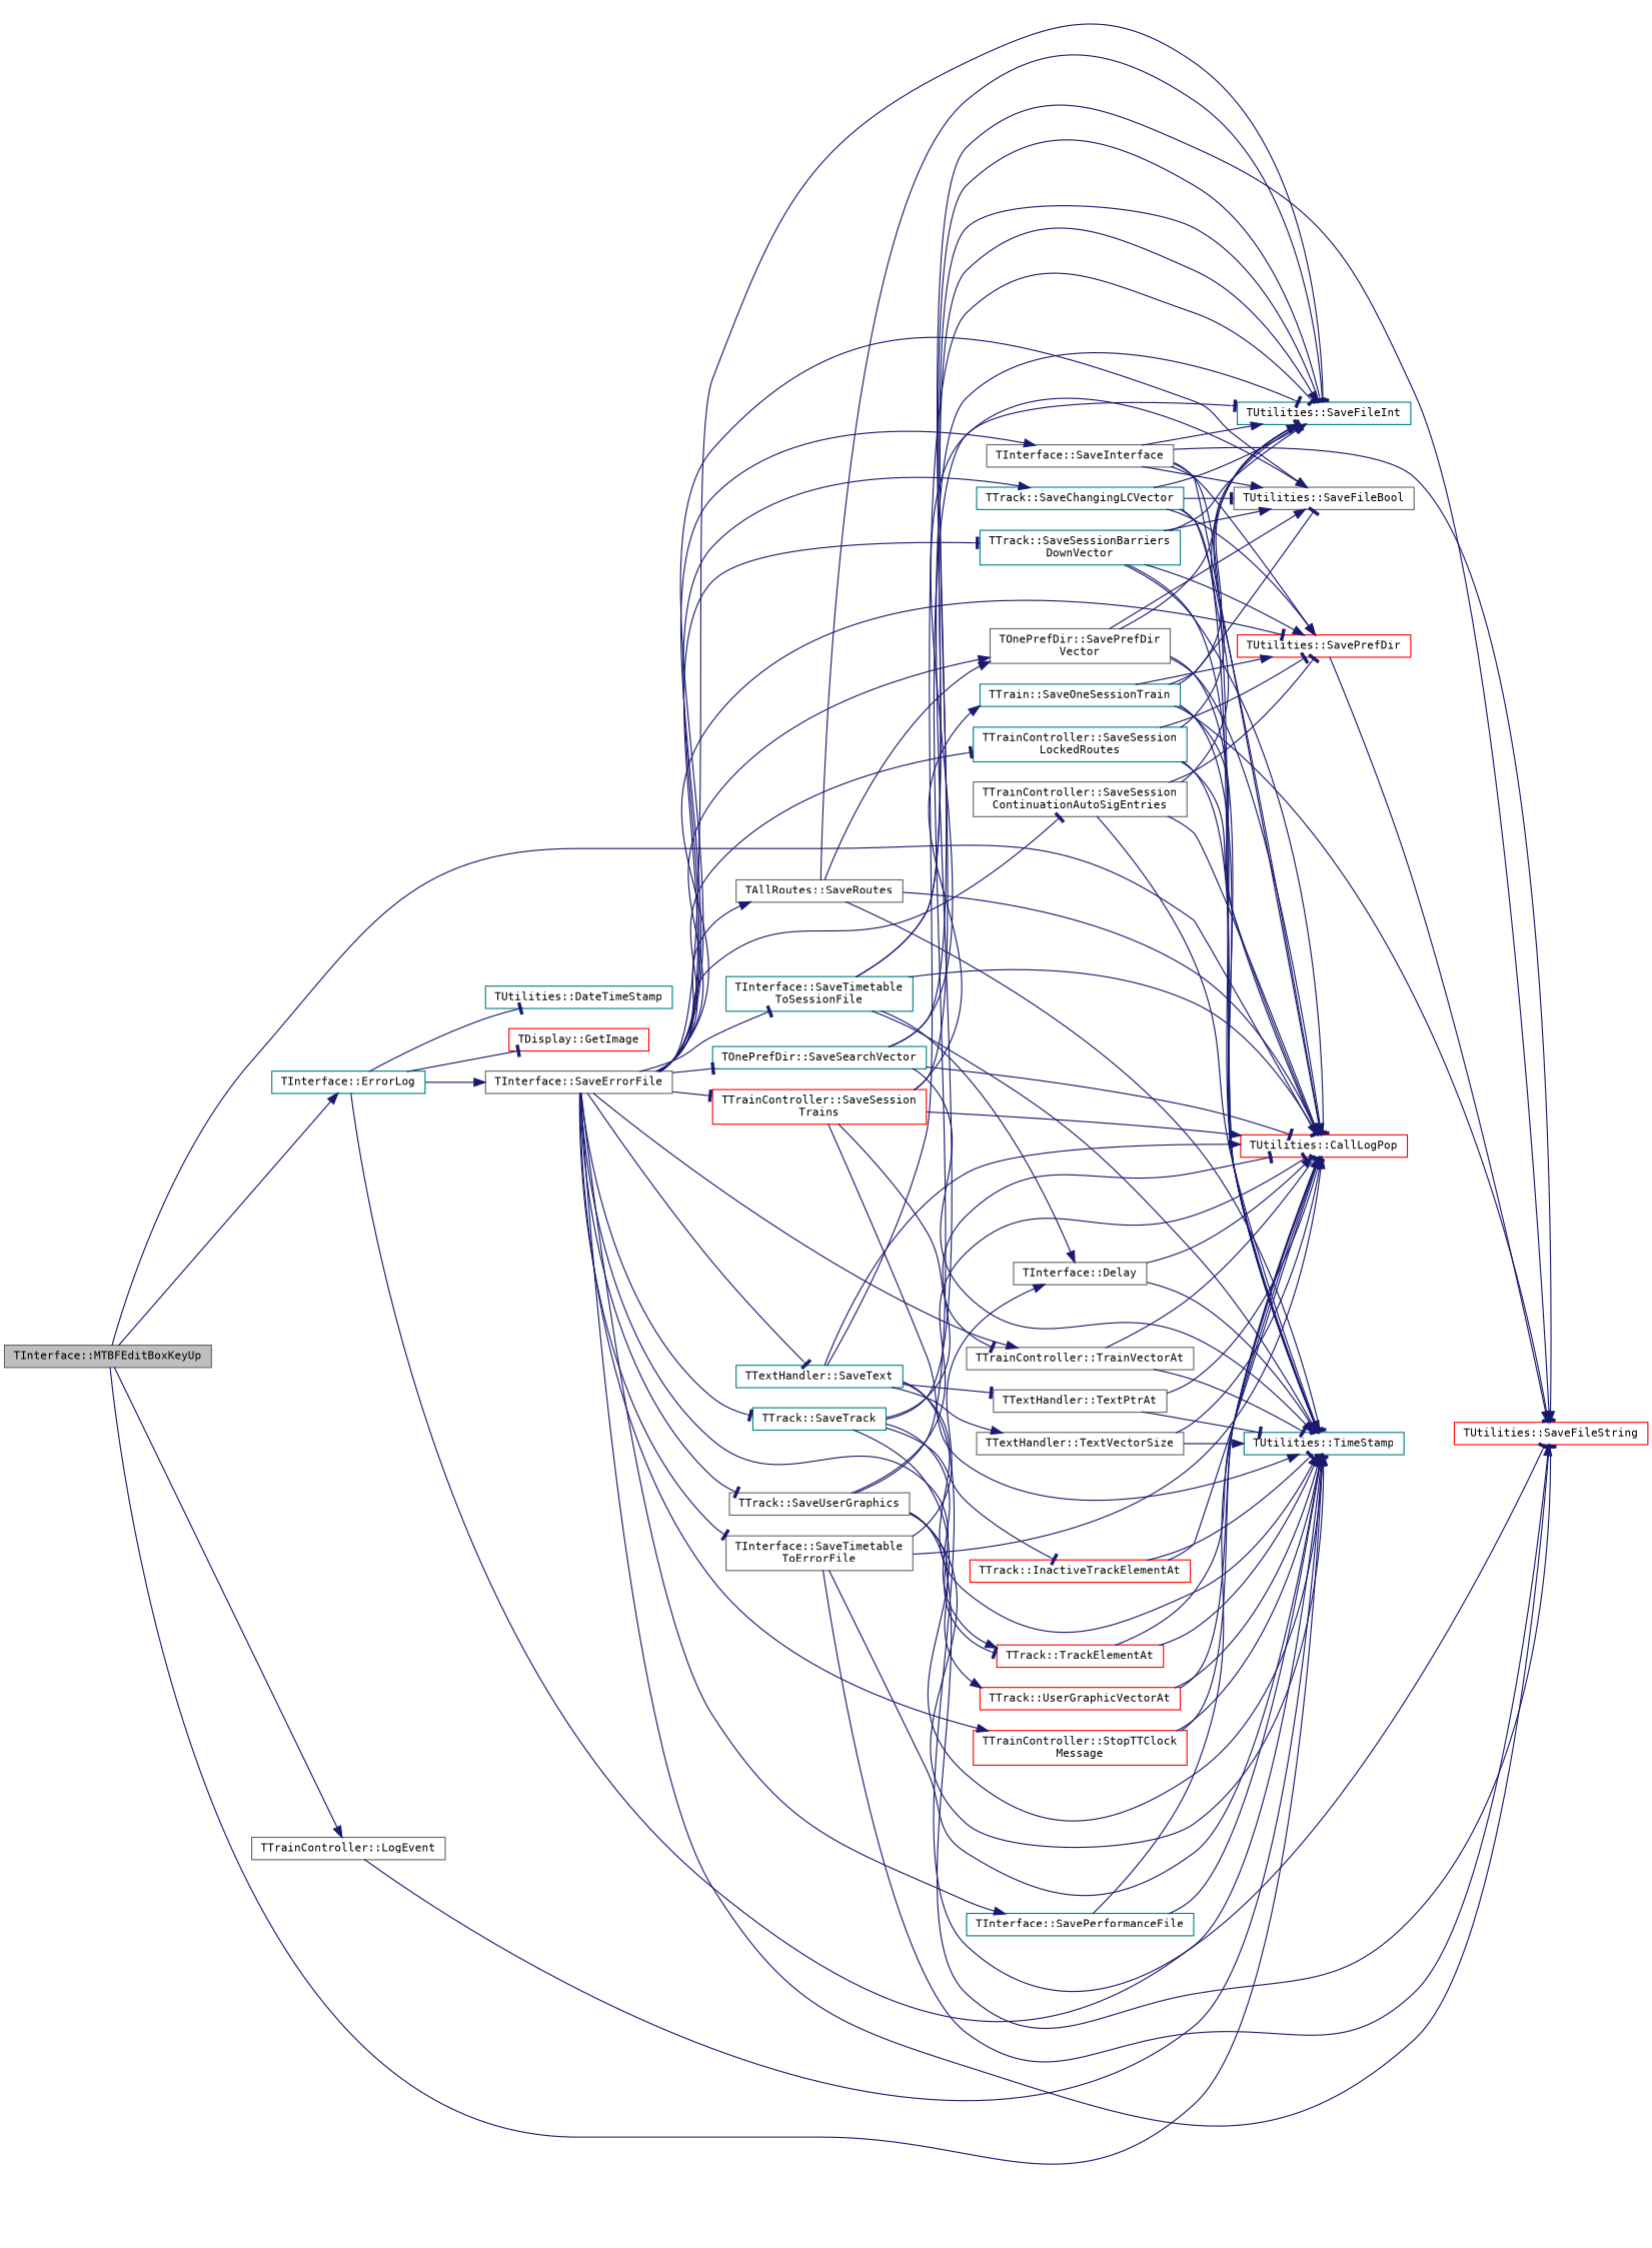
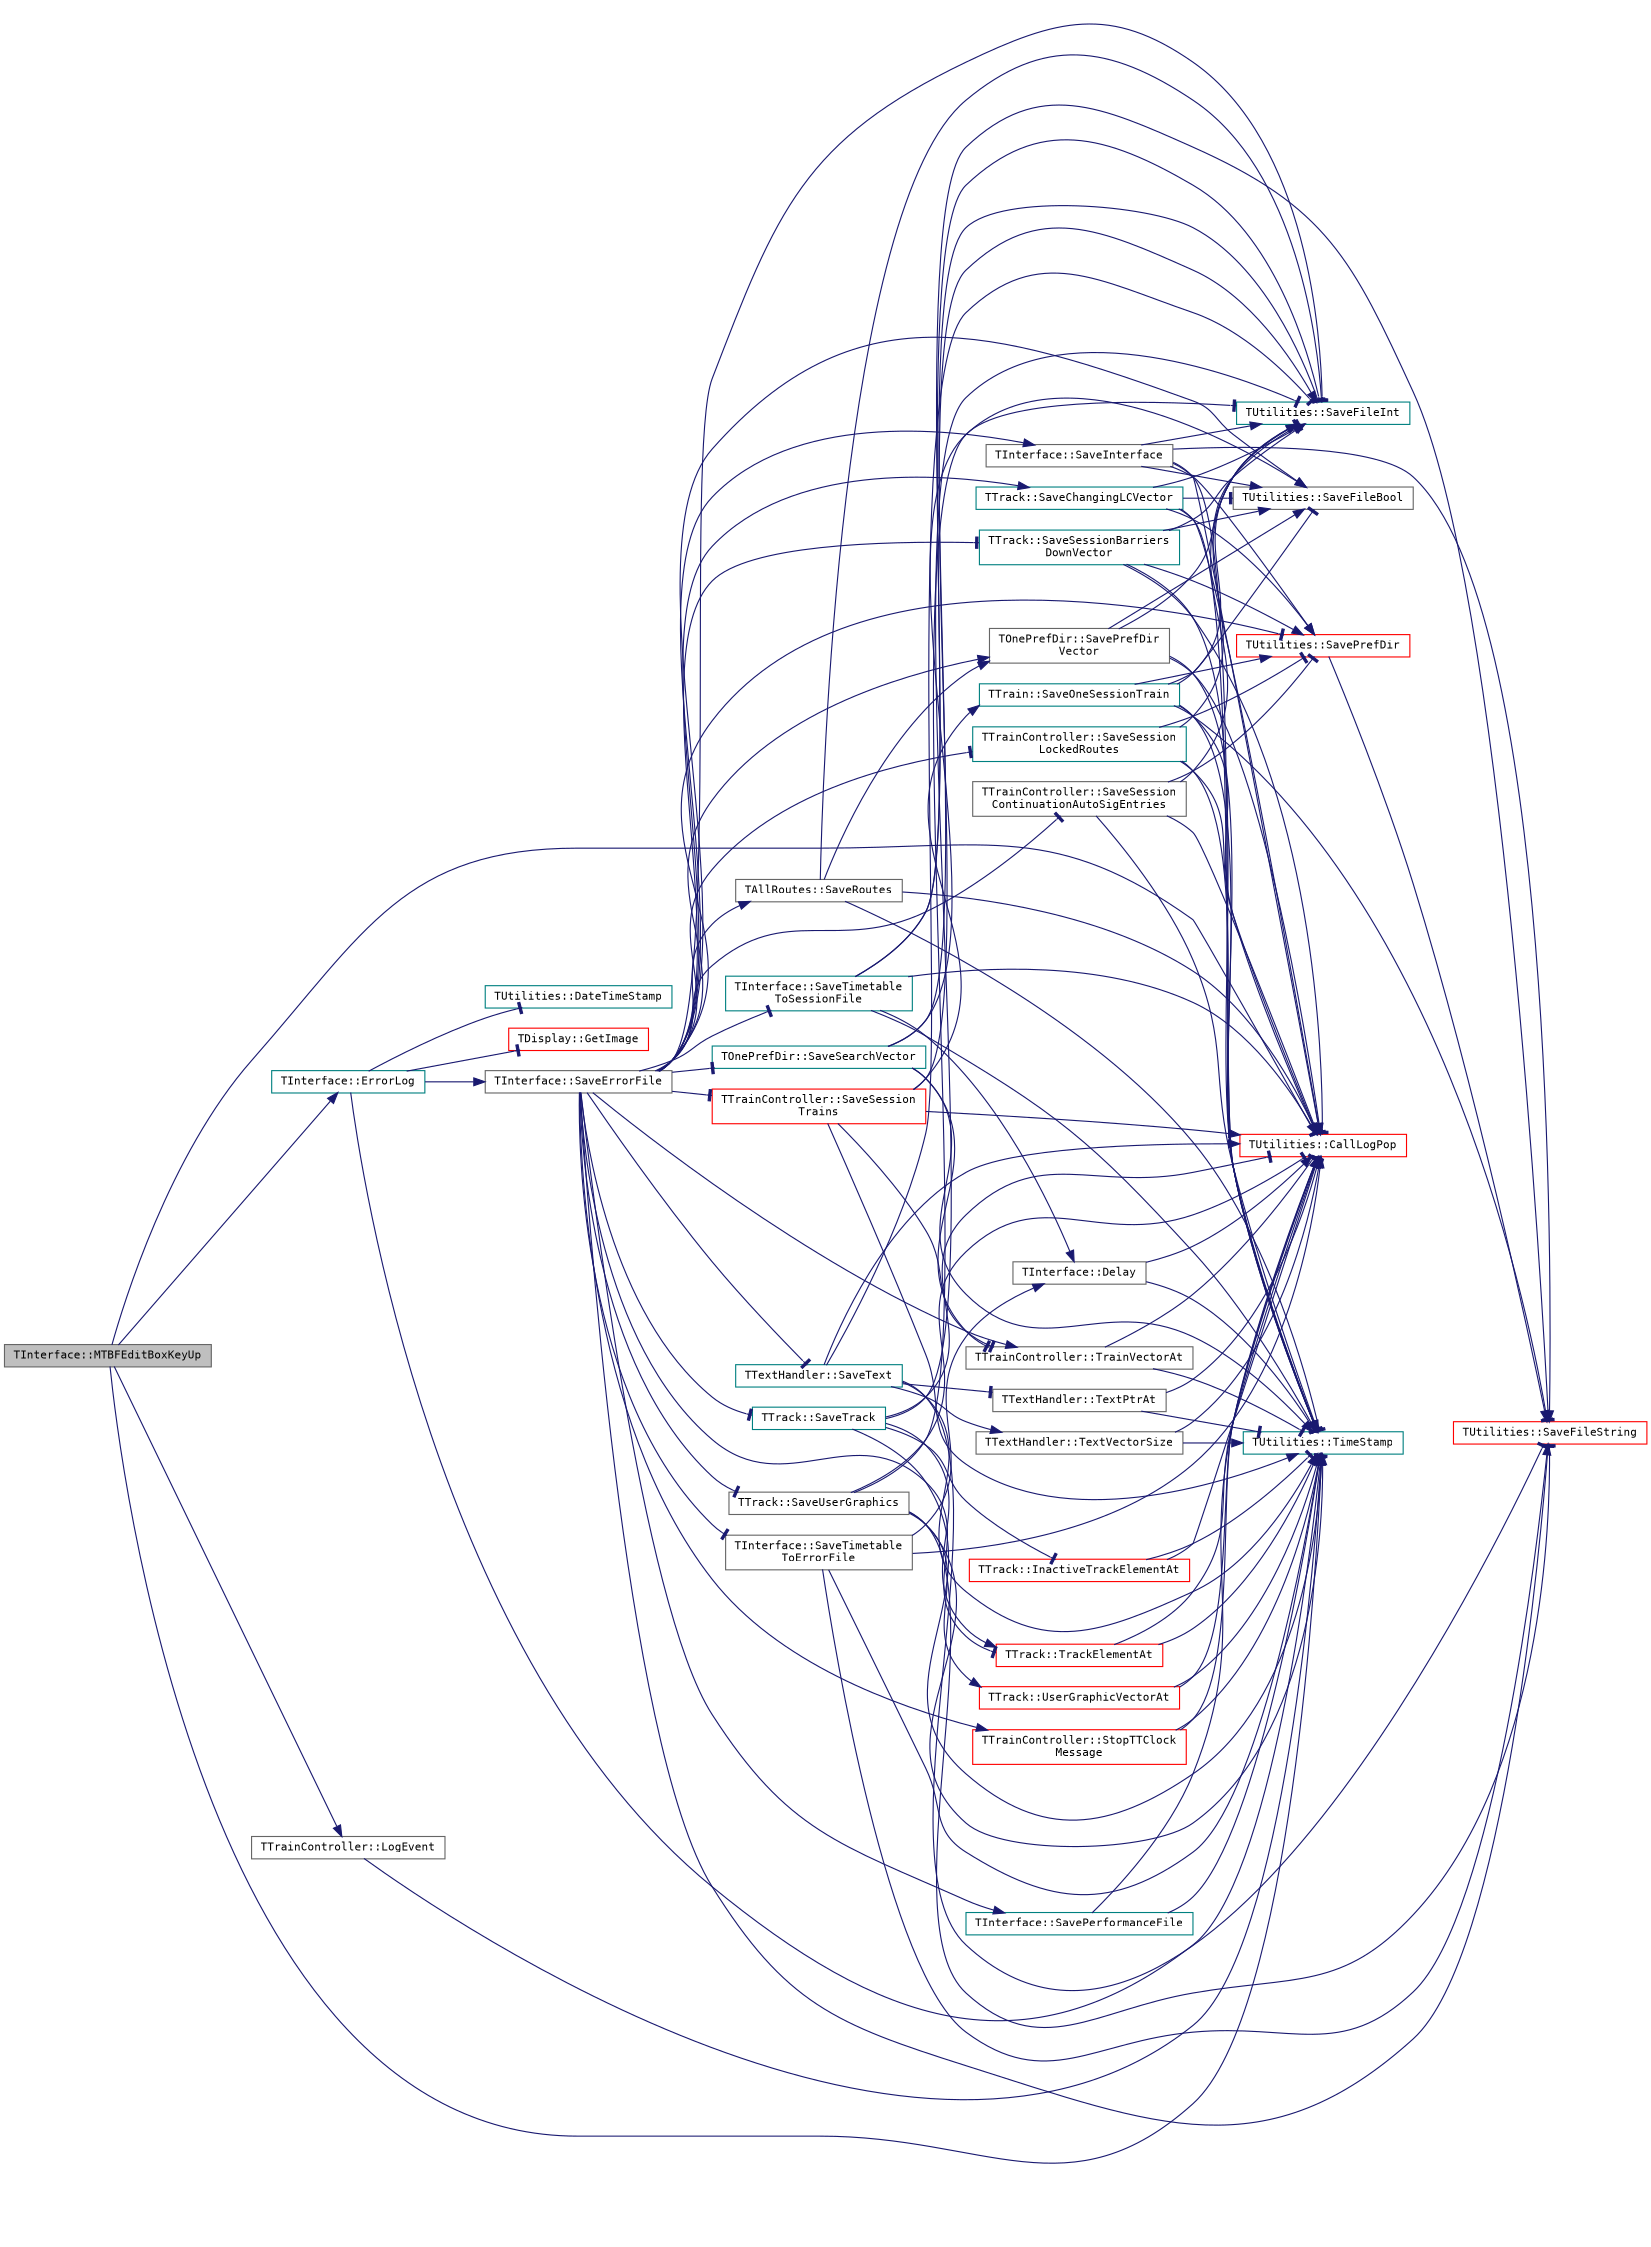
  digraph {
    fontname="DejaVu Sans Mono"
    rankdir=LR
    node [color=gray40 fillcolor=white fontname="DejaVu Sans Mono" fontsize=10 shape=record style=filled]
    edge [arrowhead=normal color=midnightblue fontname="DejaVu Sans Mono" fontsize=10 labelfontname=Helvetica labelfontsize=10 style=solid]
    n1 [fillcolor=grey75 fontcolor=black height=0.2 label="TInterface::MTBFEditBoxKeyUp" width=0.4]
    n2 [color=red height=0.2 label="TUtilities::CallLogPop" width=0.4]
    n3 [color=teal height=0.2 label="TInterface::ErrorLog" width=0.4]
    n4 [color=teal height=0.2 label="TUtilities::TimeStamp" width=0.4]
    n5 [height=0.2 label="TTrainController::LogEvent" width=0.4]
    n6 [color=teal height=0.2 label="TUtilities::DateTimeStamp" width=0.4]
    n7 [color=red height=0.2 label="TDisplay::GetImage" width=0.4]
    n8 [height=0.2 label="TInterface::SaveErrorFile" width=0.4]
    n9 [color=teal height=0.2 label="TTrack::SaveChangingLCVector" width=0.4]
    n10 [height=0.2 label="TUtilities::SaveFileBool" width=0.4]
    n11 [color=red height=0.2 label="TUtilities::SavePrefDir" width=0.4]
    n12 [color=red height=0.2 label="TUtilities::SaveFileString" width=0.4]
    n13 [color=teal height=0.2 label="TUtilities::SaveFileInt" width=0.4]
    n14 [height=0.2 label="TInterface::SaveInterface" width=0.4]
    n15 [color=teal height=0.2 label="TInterface::SavePerformanceFile" width=0.4]
    n16 [height=0.2 label="TOnePrefDir::SavePrefDir\lVector" width=0.4]
    n17 [height=0.2 label="TAllRoutes::SaveRoutes" width=0.4]
    n18 [color=teal height=0.2 label="TOnePrefDir::SaveSearchVector" width=0.4]
    n19 [color=teal height=0.2 label="TTrack::SaveSessionBarriers\lDownVector" width=0.4]
    n20 [height=0.2 label="TTrainController::SaveSession\lContinuationAutoSigEntries" width=0.4]
    n21 [color=teal height=0.2 label="TTrainController::SaveSession\lLockedRoutes" width=0.4]
    n22 [color=red height=0.2 label="TTrainController::SaveSession\lTrains" width=0.4]
    n23 [height=0.2 label="TTrainController::TrainVectorAt" width=0.4]
    n24 [color=teal height=0.2 label="TTextHandler::SaveText" width=0.4]
    n25 [height=0.2 label="TInterface::SaveTimetable\lToErrorFile" width=0.4]
    n26 [color=teal height=0.2 label="TInterface::SaveTimetable\lToSessionFile" width=0.4]
    n27 [color=teal height=0.2 label="TTrack::SaveTrack" width=0.4]
    n28 [color=red height=0.2 label="TTrack::TrackElementAt" width=0.4]
    n29 [height=0.2 label="TTrack::SaveUserGraphics" width=0.4]
    n30 [color=red height=0.2 label="TTrainController::StopTTClock\lMessage" width=0.4]
    n31 [color=teal height=0.2 label="TTrain::SaveOneSessionTrain" width=0.4]
    n32 [height=0.2 label="TTextHandler::TextPtrAt" width=0.4]
    n33 [height=0.2 label="TTextHandler::TextVectorSize" width=0.4]
    n34 [height=0.2 label="TInterface::Delay" width=0.4]
    n35 [color=red height=0.2 label="TTrack::InactiveTrackElementAt" width=0.4]
    n36 [color=red height=0.2 label="TTrack::UserGraphicVectorAt" width=0.4]
    n1 -> n2 [arrowhead=tee]
    n1 -> n3
    n1 -> n4
    n1 -> n5
    n3 -> n4
    n3 -> n6 [arrowhead=tee]
    n3 -> n7 [arrowhead=tee]
    n3 -> n8
    n5 -> n4 [arrowhead=tee]
    n8 -> n9
    n8 -> n10
    n8 -> n11 [arrowhead=tee]
    n8 -> n12 [arrowhead=tee]
    n8 -> n13 [arrowhead=tee]
    n8 -> n14
    n8 -> n15
    n8 -> n16
    n8 -> n17
    n8 -> n18 [arrowhead=tee]
    n8 -> n19 [arrowhead=tee]
    n8 -> n20 [arrowhead=tee]
    n8 -> n21 [arrowhead=tee]
    n8 -> n22 [arrowhead=tee]
    n8 -> n23
    n8 -> n24 [arrowhead=tee]
    n8 -> n25 [arrowhead=tee]
    n8 -> n26 [arrowhead=tee]
    n8 -> n27 [arrowhead=tee]
    n8 -> n28 [arrowhead=tee]
    n8 -> n29 [arrowhead=tee]
    n8 -> n30
    n9 -> n2
    n9 -> n4 [arrowhead=tee]
    n9 -> n10 [arrowhead=tee]
    n9 -> n11
    n9 -> n13
    n11 -> n12
    n14 -> n2 [arrowhead=tee]
    n14 -> n4
    n14 -> n10
    n14 -> n11
    n14 -> n12
    n14 -> n13
    n15 -> n2 [arrowhead=tee]
    n15 -> n4 [arrowhead=tee]
    n16 -> n2
    n16 -> n4 [arrowhead=tee]
    n16 -> n10
    n16 -> n13 [arrowhead=tee]
    n17 -> n2
    n17 -> n4 [arrowhead=tee]
    n17 -> n13 [arrowhead=tee]
    n17 -> n16
-   n18 -> n2 [arrowhead=tee]
+   n18 -> n23 [arrowhead=tee]
    n18 -> n4
    n18 -> n10
    n18 -> n13 [arrowhead=tee]
    n19 -> n2 [arrowhead=tee]
    n19 -> n4 [arrowhead=tee]
    n19 -> n10
    n19 -> n11
    n19 -> n13
    n20 -> n2 [arrowhead=tee]
    n20 -> n4
    n20 -> n11 [arrowhead=tee]
    n20 -> n13
    n21 -> n2 [arrowhead=tee]
    n21 -> n4
    n21 -> n11 [arrowhead=tee]
    n21 -> n13
    n22 -> n2
    n22 -> n4
    n22 -> n13
    n22 -> n23 [arrowhead=tee]
    n22 -> n31
    n23 -> n2 [arrowhead=tee]
    n23 -> n4 [arrowhead=tee]
    n24 -> n2
    n24 -> n4
    n24 -> n12 [arrowhead=tee]
    n24 -> n13 [arrowhead=tee]
    n24 -> n32 [arrowhead=tee]
    n24 -> n33
    n25 -> n2
    n25 -> n4
    n25 -> n12
    n25 -> n34
    n26 -> n2
    n26 -> n4
    n26 -> n12 [arrowhead=tee]
    n26 -> n13 [arrowhead=tee]
    n26 -> n34
    n27 -> n2 [arrowhead=tee]
    n27 -> n4
    n27 -> n13 [arrowhead=tee]
    n27 -> n28
    n27 -> n35 [arrowhead=tee]
    n28 -> n2
    n28 -> n4
    n29 -> n2 [arrowhead=tee]
    n29 -> n4
    n29 -> n12 [arrowhead=tee]
    n29 -> n13 [arrowhead=tee]
    n29 -> n36
    n30 -> n2
    n30 -> n4 [arrowhead=tee]
    n31 -> n2
    n31 -> n4
    n31 -> n10 [arrowhead=tee]
    n31 -> n11
    n31 -> n12 [arrowhead=tee]
    n31 -> n13 [arrowhead=tee]
    n32 -> n2
    n32 -> n4 [arrowhead=tee]
    n33 -> n2
    n33 -> n4
    n34 -> n2
    n34 -> n4 [arrowhead=tee]
    n35 -> n2 [arrowhead=tee]
    n35 -> n4 [arrowhead=tee]
    n36 -> n2 [arrowhead=tee]
    n36 -> n4
  }
